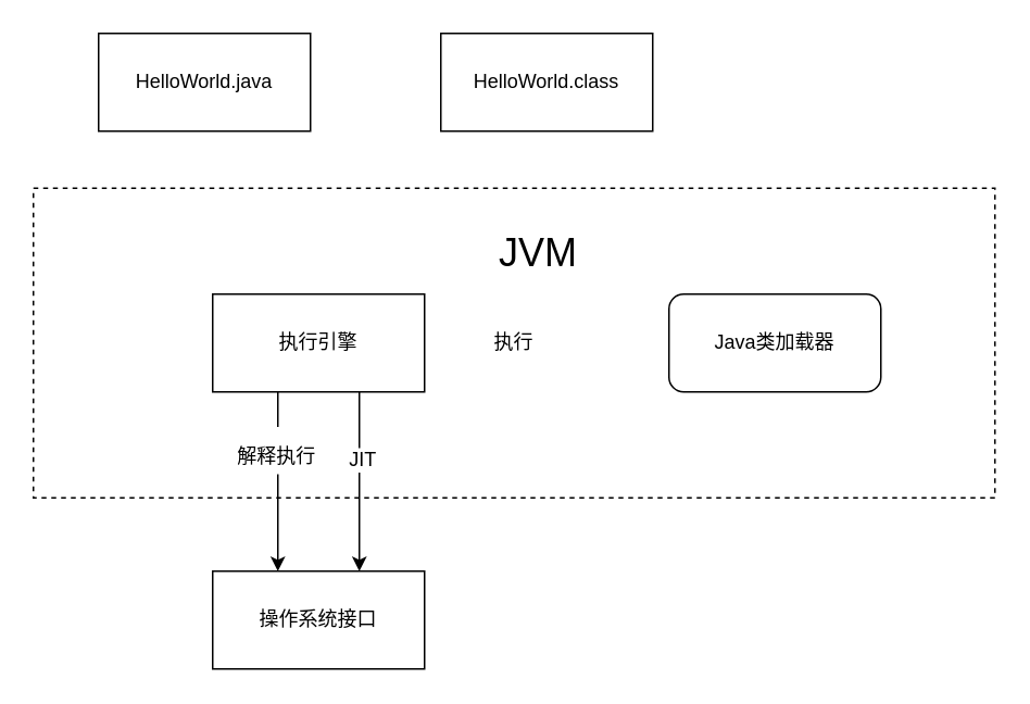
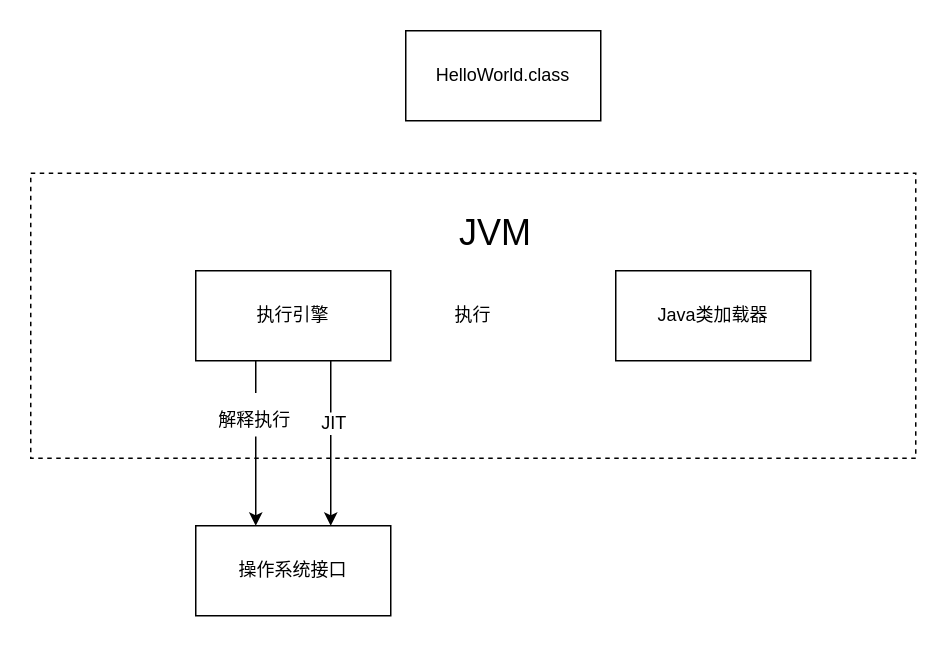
  <mxCell id="0" />
  <mxCell id="1" parent="0" />
  <mxCell id="2" value="执行" style="rounded=0;whiteSpace=wrap;html=1;dashed=1;" vertex="1" parent="1"><mxGeometry x="20" y="115" width="590" height="190" as="geometry" /></mxCell>
- <mxCell id="3" value="HelloWorld.java" style="rounded=0;whiteSpace=wrap;html=1;" vertex="1" parent="1"><mxGeometry x="60" y="20" width="130" height="60" as="geometry" /></mxCell>
  <mxCell id="4" value="HelloWorld.class" style="rounded=0;whiteSpace=wrap;html=1;" vertex="1" parent="1"><mxGeometry x="270" y="20" width="130" height="60" as="geometry" /></mxCell>
- <mxCell id="5" value="Java类加载器" style="whiteSpace=wrap;html=1;rounded=1;" vertex="1" parent="1"><mxGeometry x="410" y="180" width="130" height="60" as="geometry" /></mxCell>
+ <mxCell id="5" value="Java类加载器" style="rounded=0;whiteSpace=wrap;html=1;" vertex="1" parent="1"><mxGeometry x="410" y="180" width="130" height="60" as="geometry" /></mxCell>
  <mxCell id="6" style="edgeStyle=orthogonalEdgeStyle;rounded=0;orthogonalLoop=1;jettySize=auto;html=1;fontSize=24;" edge="1" parent="1" source="8" target="10"><mxGeometry relative="1" as="geometry"><Array as="points"><mxPoint x="170" y="270" /><mxPoint x="170" y="270" /></Array></mxGeometry></mxCell>
  <mxCell id="7" value="&lt;font style=&quot;font-size: 12px&quot;&gt;解释执行&lt;/font&gt;" style="edgeLabel;html=1;align=center;verticalAlign=middle;resizable=0;points=[];fontSize=24;" vertex="1" connectable="0" parent="6"><mxGeometry x="-0.358" y="-2" relative="1" as="geometry"><mxPoint as="offset" /></mxGeometry></mxCell>
  <mxCell id="8" value="执行引擎" style="rounded=0;whiteSpace=wrap;html=1;" vertex="1" parent="1"><mxGeometry x="130" y="180" width="130" height="60" as="geometry" /></mxCell>
  <mxCell id="9" value="&lt;font style=&quot;font-size: 24px&quot;&gt;JVM&lt;/font&gt;" style="text;html=1;strokeColor=none;fillColor=none;align=center;verticalAlign=middle;whiteSpace=wrap;rounded=0;dashed=1;" vertex="1" parent="1"><mxGeometry x="300" y="140" width="60" height="30" as="geometry" /></mxCell>
  <mxCell id="10" value="操作系统接口" style="rounded=0;whiteSpace=wrap;html=1;" vertex="1" parent="1"><mxGeometry x="130" y="350" width="130" height="60" as="geometry" /></mxCell>
  <mxCell id="11" style="edgeStyle=orthogonalEdgeStyle;rounded=0;orthogonalLoop=1;jettySize=auto;html=1;fontSize=24;" edge="1" parent="1"><mxGeometry relative="1" as="geometry"><mxPoint x="220" y="240" as="sourcePoint" /><mxPoint x="220" y="350" as="targetPoint" /></mxGeometry></mxCell>
  <mxCell id="12" value="JIT" style="edgeLabel;html=1;align=center;verticalAlign=middle;resizable=0;points=[];fontSize=12;" vertex="1" connectable="0" parent="11"><mxGeometry x="-0.252" y="1" relative="1" as="geometry"><mxPoint as="offset" /></mxGeometry></mxCell>
